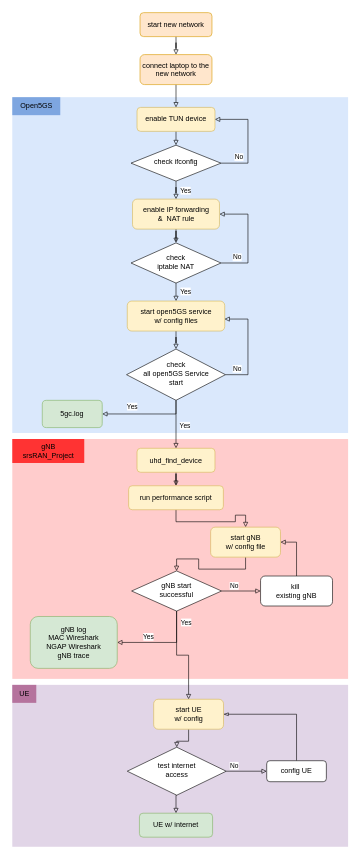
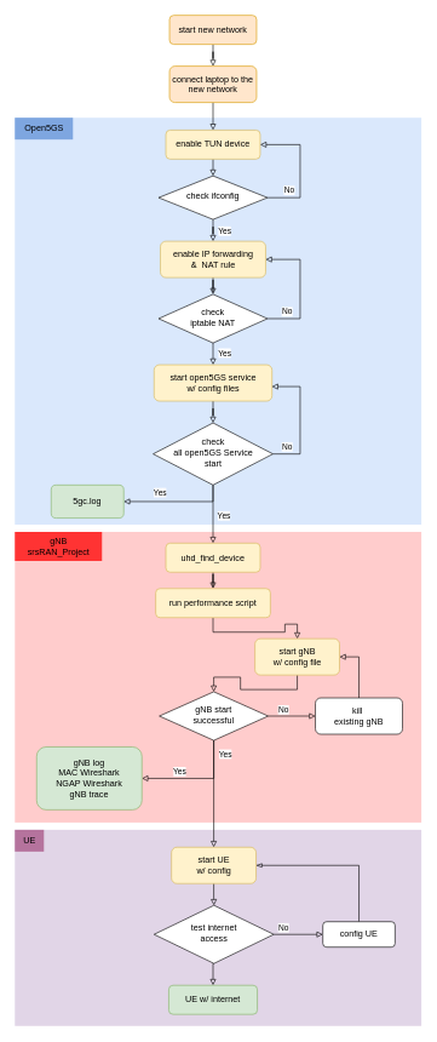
  <mxCell id="0" />
  <mxCell id="1" parent="0" />
  <mxCell id="2" value="" style="group" vertex="1" connectable="0" parent="1"><mxGeometry y="20" width="560" height="1391" as="geometry" x="20" /></mxCell>
  <mxCell id="3" value="" style="rounded=0;whiteSpace=wrap;html=1;fillColor=#e1d5e7;strokeColor=none;fillStyle=solid;" vertex="1" parent="2"><mxGeometry y="1121" width="560" height="270" as="geometry" /></mxCell>
  <mxCell id="4" value="" style="rounded=0;whiteSpace=wrap;html=1;fillColor=#FFCCCC;strokeColor=none;fillStyle=solid;" vertex="1" parent="2"><mxGeometry y="711" width="560" height="400" as="geometry" /></mxCell>
  <mxCell id="5" value="" style="rounded=0;whiteSpace=wrap;html=1;fillColor=#dae8fc;strokeColor=none;fillStyle=solid;" vertex="1" parent="2"><mxGeometry y="141" width="560" height="560" as="geometry" /></mxCell>
  <mxCell id="6" style="edgeStyle=orthogonalEdgeStyle;rounded=0;orthogonalLoop=1;jettySize=auto;html=1;exitX=0.5;exitY=1;exitDx=0;exitDy=0;endArrow=block;endFill=0;" edge="1" parent="2" source="7" target="9"><mxGeometry relative="1" as="geometry" /></mxCell>
  <mxCell id="7" value="start new network" style="rounded=1;whiteSpace=wrap;html=1;fontSize=12;glass=0;strokeWidth=1;shadow=0;fillColor=#ffe6cc;strokeColor=#d79b00;" parent="2" vertex="1"><mxGeometry x="213" width="120" height="40" as="geometry" /></mxCell>
  <mxCell id="8" style="edgeStyle=orthogonalEdgeStyle;rounded=0;orthogonalLoop=1;jettySize=auto;html=1;exitX=0.5;exitY=1;exitDx=0;exitDy=0;entryX=0.5;entryY=0;entryDx=0;entryDy=0;endArrow=block;endFill=0;" edge="1" parent="2" source="9" target="11"><mxGeometry relative="1" as="geometry" /></mxCell>
  <mxCell id="9" value="connect laptop to the new network" style="rounded=1;whiteSpace=wrap;html=1;fontSize=12;glass=0;strokeWidth=1;shadow=0;fillColor=#ffe6cc;strokeColor=#d79b00;" vertex="1" parent="2"><mxGeometry x="213" y="70" width="120" height="50" as="geometry" /></mxCell>
  <mxCell id="10" style="edgeStyle=orthogonalEdgeStyle;rounded=0;orthogonalLoop=1;jettySize=auto;html=1;exitX=0.5;exitY=1;exitDx=0;exitDy=0;entryX=0.5;entryY=0;entryDx=0;entryDy=0;endArrow=block;endFill=0;" edge="1" parent="2" source="11" target="16"><mxGeometry relative="1" as="geometry" /></mxCell>
  <mxCell id="11" value="enable TUN device" style="rounded=1;whiteSpace=wrap;html=1;fontSize=12;glass=0;strokeWidth=1;shadow=0;fillColor=#fff2cc;strokeColor=#d6b656;" vertex="1" parent="2"><mxGeometry x="208" y="158" width="130" height="40" as="geometry" /></mxCell>
  <mxCell id="12" style="edgeStyle=orthogonalEdgeStyle;rounded=0;orthogonalLoop=1;jettySize=auto;html=1;exitX=0.5;exitY=1;exitDx=0;exitDy=0;endArrow=block;endFill=0;" edge="1" parent="2" source="16" target="18"><mxGeometry relative="1" as="geometry"><mxPoint x="273" y="311" as="targetPoint" /></mxGeometry></mxCell>
  <mxCell id="13" value="Yes" style="edgeLabel;html=1;align=center;verticalAlign=middle;resizable=0;points=[];" vertex="1" connectable="0" parent="12"><mxGeometry x="-0.241" y="-1" relative="1" as="geometry"><mxPoint x="16" y="-4" as="offset" /></mxGeometry></mxCell>
  <mxCell id="14" style="edgeStyle=orthogonalEdgeStyle;rounded=0;orthogonalLoop=1;jettySize=auto;html=1;exitX=1;exitY=0.5;exitDx=0;exitDy=0;entryX=1;entryY=0.5;entryDx=0;entryDy=0;endArrow=block;endFill=0;" edge="1" parent="2" source="16" target="11"><mxGeometry relative="1" as="geometry"><Array as="points"><mxPoint x="393" y="251" /><mxPoint x="393" y="178" /></Array></mxGeometry></mxCell>
  <mxCell id="15" value="No" style="edgeLabel;html=1;align=center;verticalAlign=middle;resizable=0;points=[];" vertex="1" connectable="0" parent="14"><mxGeometry x="-0.393" y="-2" relative="1" as="geometry"><mxPoint x="-18" y="-3" as="offset" /></mxGeometry></mxCell>
  <mxCell id="16" value="check ifconfig" style="rhombus;whiteSpace=wrap;html=1;shadow=0;fontFamily=Helvetica;fontSize=12;align=center;strokeWidth=1;spacing=6;spacingTop=-4;" vertex="1" parent="2"><mxGeometry x="198" y="221" width="150" height="60" as="geometry" /></mxCell>
  <mxCell id="17" style="edgeStyle=orthogonalEdgeStyle;rounded=0;orthogonalLoop=1;jettySize=auto;html=1;exitX=0.5;exitY=1;exitDx=0;exitDy=0;endArrow=block;endFill=0;" edge="1" parent="2" source="18" target="23"><mxGeometry relative="1" as="geometry" /></mxCell>
  <mxCell id="18" value="&lt;div&gt;enable IP forwarding&lt;/div&gt;&lt;div&gt;&amp;amp;&amp;nbsp; NAT rule&lt;br&gt;&lt;/div&gt;" style="rounded=1;whiteSpace=wrap;html=1;fontSize=12;glass=0;strokeWidth=1;shadow=0;fillColor=#fff2cc;strokeColor=#d6b656;" vertex="1" parent="2"><mxGeometry x="200.5" y="311" width="145" height="50" as="geometry" /></mxCell>
  <mxCell id="19" style="edgeStyle=orthogonalEdgeStyle;rounded=0;orthogonalLoop=1;jettySize=auto;html=1;exitX=0.5;exitY=1;exitDx=0;exitDy=0;endArrow=block;endFill=0;" edge="1" parent="2" source="23" target="25"><mxGeometry relative="1" as="geometry"><mxPoint x="273" y="474" as="targetPoint" /></mxGeometry></mxCell>
  <mxCell id="20" value="Yes" style="edgeLabel;html=1;align=center;verticalAlign=middle;resizable=0;points=[];" vertex="1" connectable="0" parent="19"><mxGeometry x="-0.241" y="-1" relative="1" as="geometry"><mxPoint x="16" y="2" as="offset" /></mxGeometry></mxCell>
  <mxCell id="21" style="edgeStyle=orthogonalEdgeStyle;rounded=0;orthogonalLoop=1;jettySize=auto;html=1;exitX=1;exitY=0.5;exitDx=0;exitDy=0;entryX=1;entryY=0.5;entryDx=0;entryDy=0;endArrow=block;endFill=0;" edge="1" parent="2" source="23" target="18"><mxGeometry relative="1" as="geometry"><Array as="points"><mxPoint x="393" y="418" /><mxPoint x="393" y="336" /></Array></mxGeometry></mxCell>
  <mxCell id="22" value="No" style="edgeLabel;html=1;align=center;verticalAlign=middle;resizable=0;points=[];" vertex="1" connectable="0" parent="21"><mxGeometry x="-0.683" y="3" relative="1" as="geometry"><mxPoint x="-2" y="-7" as="offset" /></mxGeometry></mxCell>
  <mxCell id="23" value="&lt;div&gt;check &lt;br&gt;&lt;/div&gt;&lt;div&gt;iptable NAT&lt;br&gt;&lt;/div&gt;" style="rhombus;whiteSpace=wrap;html=1;shadow=0;fontFamily=Helvetica;fontSize=12;align=center;strokeWidth=1;spacing=6;spacingTop=-4;" vertex="1" parent="2"><mxGeometry x="198" y="384" width="150" height="67" as="geometry" /></mxCell>
  <mxCell id="24" style="edgeStyle=orthogonalEdgeStyle;rounded=0;orthogonalLoop=1;jettySize=auto;html=1;exitX=0.5;exitY=1;exitDx=0;exitDy=0;endArrow=block;endFill=0;" edge="1" parent="2" source="25" target="31"><mxGeometry relative="1" as="geometry" /></mxCell>
  <mxCell id="25" value="&lt;div&gt;start open5GS service&lt;/div&gt;&lt;div&gt;w/ config files&lt;br&gt;&lt;/div&gt;" style="rounded=1;whiteSpace=wrap;html=1;fontSize=12;glass=0;strokeWidth=1;shadow=0;fillColor=#fff2cc;strokeColor=#d6b656;" vertex="1" parent="2"><mxGeometry x="191.75" y="481" width="162.5" height="50" as="geometry" /></mxCell>
  <mxCell id="26" style="edgeStyle=orthogonalEdgeStyle;rounded=0;orthogonalLoop=1;jettySize=auto;html=1;exitX=1;exitY=0.5;exitDx=0;exitDy=0;endArrow=block;endFill=0;" edge="1" parent="2" source="31"><mxGeometry relative="1" as="geometry"><mxPoint x="354" y="511" as="targetPoint" /><Array as="points"><mxPoint x="393" y="604" /><mxPoint x="393" y="511" /></Array></mxGeometry></mxCell>
  <mxCell id="27" style="edgeStyle=orthogonalEdgeStyle;rounded=0;orthogonalLoop=1;jettySize=auto;html=1;exitX=0.5;exitY=1;exitDx=0;exitDy=0;entryX=0.5;entryY=0;entryDx=0;entryDy=0;endArrow=block;endFill=0;" edge="1" parent="2" source="31" target="34"><mxGeometry relative="1" as="geometry"><mxPoint x="273" y="700.5" as="targetPoint" /></mxGeometry></mxCell>
  <mxCell id="28" value="Yes" style="edgeLabel;html=1;align=center;verticalAlign=middle;resizable=0;points=[];" vertex="1" connectable="0" parent="27"><mxGeometry x="0.188" relative="1" as="geometry"><mxPoint x="14" y="-6" as="offset" /></mxGeometry></mxCell>
  <mxCell id="29" style="edgeStyle=orthogonalEdgeStyle;rounded=0;orthogonalLoop=1;jettySize=auto;html=1;exitX=0.5;exitY=1;exitDx=0;exitDy=0;entryX=1;entryY=0.5;entryDx=0;entryDy=0;endArrow=block;endFill=0;" edge="1" parent="2" source="31" target="48"><mxGeometry relative="1" as="geometry"><Array as="points"><mxPoint x="273" y="669" /></Array></mxGeometry></mxCell>
  <mxCell id="30" value="Yes" style="edgeLabel;html=1;align=center;verticalAlign=middle;resizable=0;points=[];" vertex="1" connectable="0" parent="29"><mxGeometry x="-0.12" y="-2" relative="1" as="geometry"><mxPoint x="-32" y="-11" as="offset" /></mxGeometry></mxCell>
  <mxCell id="31" value="&lt;div&gt;check&lt;/div&gt;&lt;div&gt;all open5GS Service &lt;br&gt;&lt;/div&gt;&lt;div&gt;start&lt;br&gt;&lt;/div&gt;" style="rhombus;whiteSpace=wrap;html=1;shadow=0;fontFamily=Helvetica;fontSize=12;align=center;strokeWidth=1;spacing=6;spacingTop=-4;" vertex="1" parent="2"><mxGeometry x="190.5" y="561" width="165" height="85.5" as="geometry" /></mxCell>
  <mxCell id="32" value="No" style="edgeLabel;html=1;align=center;verticalAlign=middle;resizable=0;points=[];" vertex="1" connectable="0" parent="2"><mxGeometry x="374.167" y="593.0" as="geometry" /></mxCell>
  <mxCell id="33" style="edgeStyle=orthogonalEdgeStyle;rounded=0;orthogonalLoop=1;jettySize=auto;html=1;exitX=0.5;exitY=1;exitDx=0;exitDy=0;endArrow=block;endFill=0;" edge="1" parent="2" source="34" target="36"><mxGeometry relative="1" as="geometry"><mxPoint x="273" y="789.5" as="targetPoint" /></mxGeometry></mxCell>
  <mxCell id="34" value="uhd_find_device" style="rounded=1;whiteSpace=wrap;html=1;fontSize=12;glass=0;strokeWidth=1;shadow=0;fillColor=#fff2cc;strokeColor=#d6b656;" vertex="1" parent="2"><mxGeometry x="208" y="726.5" width="130" height="40" as="geometry" /></mxCell>
  <mxCell id="35" style="edgeStyle=orthogonalEdgeStyle;rounded=0;orthogonalLoop=1;jettySize=auto;html=1;exitX=0.5;exitY=1;exitDx=0;exitDy=0;endArrow=block;endFill=0;" edge="1" parent="2" source="36" target="38"><mxGeometry relative="1" as="geometry" /></mxCell>
  <mxCell id="36" value="run performance script" style="rounded=1;whiteSpace=wrap;html=1;fontSize=12;glass=0;strokeWidth=1;shadow=0;fillColor=#fff2cc;strokeColor=#d6b656;" vertex="1" parent="2"><mxGeometry x="194" y="789" width="158" height="40" as="geometry" /></mxCell>
  <mxCell id="37" style="edgeStyle=orthogonalEdgeStyle;rounded=0;orthogonalLoop=1;jettySize=auto;html=1;exitX=0.5;exitY=1;exitDx=0;exitDy=0;endArrow=block;endFill=0;" edge="1" parent="2" source="38" target="45"><mxGeometry relative="1" as="geometry" /></mxCell>
  <mxCell id="38" value="&lt;div&gt;start gNB&lt;/div&gt;&lt;div&gt;w/ config file&lt;br&gt;&lt;/div&gt;" style="rounded=1;whiteSpace=wrap;html=1;fontSize=12;glass=0;strokeWidth=1;shadow=0;fillColor=#fff2cc;strokeColor=#d6b656;" vertex="1" parent="2"><mxGeometry x="330.75" y="858" width="116.5" height="50" as="geometry" /></mxCell>
  <mxCell id="39" style="edgeStyle=orthogonalEdgeStyle;rounded=0;orthogonalLoop=1;jettySize=auto;html=1;exitX=0.5;exitY=1;exitDx=0;exitDy=0;endArrow=block;endFill=0;entryX=0.5;entryY=0;entryDx=0;entryDy=0;" edge="1" parent="2" source="45" target="51"><mxGeometry relative="1" as="geometry"><mxPoint x="273.053" y="1107" as="targetPoint" /></mxGeometry></mxCell>
  <mxCell id="40" style="edgeStyle=orthogonalEdgeStyle;rounded=0;orthogonalLoop=1;jettySize=auto;html=1;exitX=1;exitY=0.5;exitDx=0;exitDy=0;endArrow=block;endFill=0;" edge="1" parent="2" source="45" target="47"><mxGeometry relative="1" as="geometry" /></mxCell>
  <mxCell id="41" value="No" style="edgeLabel;html=1;align=center;verticalAlign=middle;resizable=0;points=[];" vertex="1" connectable="0" parent="40"><mxGeometry x="-0.031" y="-4" relative="1" as="geometry"><mxPoint x="-11" y="-13" as="offset" /></mxGeometry></mxCell>
  <mxCell id="42" style="edgeStyle=orthogonalEdgeStyle;rounded=0;orthogonalLoop=1;jettySize=auto;html=1;exitX=0.5;exitY=1;exitDx=0;exitDy=0;entryX=1;entryY=0.5;entryDx=0;entryDy=0;endArrow=block;endFill=0;" edge="1" parent="2" source="45" target="49"><mxGeometry relative="1" as="geometry" /></mxCell>
  <mxCell id="43" value="Yes" style="edgeLabel;html=1;align=center;verticalAlign=middle;resizable=0;points=[];" vertex="1" connectable="0" parent="42"><mxGeometry x="-0.557" y="1" relative="1" as="geometry"><mxPoint x="14" y="-16" as="offset" /></mxGeometry></mxCell>
  <mxCell id="44" value="Yes" style="edgeLabel;html=1;align=center;verticalAlign=middle;resizable=0;points=[];" vertex="1" connectable="0" parent="42"><mxGeometry x="0.112" y="3" relative="1" as="geometry"><mxPoint x="-16" y="-13" as="offset" /></mxGeometry></mxCell>
  <mxCell id="45" value="&lt;div&gt;gNB start&lt;/div&gt;&lt;div&gt;successful&lt;br&gt;&lt;/div&gt;" style="rhombus;whiteSpace=wrap;html=1;shadow=0;fontFamily=Helvetica;fontSize=12;align=center;strokeWidth=1;spacing=6;spacingTop=-4;" vertex="1" parent="2"><mxGeometry x="199" y="931" width="150" height="67" as="geometry" /></mxCell>
  <mxCell id="46" style="edgeStyle=orthogonalEdgeStyle;rounded=0;orthogonalLoop=1;jettySize=auto;html=1;exitX=0.5;exitY=0;exitDx=0;exitDy=0;entryX=1;entryY=0.5;entryDx=0;entryDy=0;endArrow=block;endFill=0;" edge="1" parent="2" source="47" target="38"><mxGeometry relative="1" as="geometry" /></mxCell>
  <mxCell id="47" value="&lt;div&gt;kill&amp;nbsp;&lt;/div&gt;&lt;div&gt;existing gNB&lt;/div&gt;" style="rounded=1;whiteSpace=wrap;html=1;" vertex="1" parent="2"><mxGeometry x="414" y="939.5" width="120" height="50" as="geometry" /></mxCell>
  <mxCell id="48" value="5gc.log" style="rounded=1;whiteSpace=wrap;html=1;fillColor=#d5e8d4;strokeColor=#82b366;" vertex="1" parent="2"><mxGeometry x="50" y="646.5" width="100" height="45.5" as="geometry" /></mxCell>
  <mxCell id="49" value="&lt;div&gt;gNB log&lt;/div&gt;&lt;div&gt;MAC Wireshark&lt;/div&gt;&lt;div&gt;NGAP Wireshark&lt;/div&gt;&lt;div&gt;gNB trace&lt;br&gt;&lt;/div&gt;" style="rounded=1;whiteSpace=wrap;html=1;fillColor=#d5e8d4;strokeColor=#82b366;" vertex="1" parent="2"><mxGeometry x="30" y="1007" width="145" height="86.5" as="geometry" /></mxCell>
  <mxCell id="50" style="edgeStyle=orthogonalEdgeStyle;rounded=0;orthogonalLoop=1;jettySize=auto;html=1;exitX=0.5;exitY=1;exitDx=0;exitDy=0;endArrow=block;endFill=0;" edge="1" parent="2" source="51" target="55"><mxGeometry relative="1" as="geometry" /></mxCell>
- <mxCell id="51" value="&lt;div&gt;start UE&lt;/div&gt;&lt;div&gt;w/ config&lt;br&gt;&lt;/div&gt;" style="rounded=1;whiteSpace=wrap;html=1;fontSize=12;glass=0;strokeWidth=1;shadow=0;fillColor=#fff2cc;strokeColor=#d6b656;" vertex="1" parent="2"><mxGeometry x="235.75" y="1145" width="116.5" height="50" as="geometry" /></mxCell>
+ <mxCell id="51" value="&lt;div&gt;start UE&lt;/div&gt;&lt;div&gt;w/ config&lt;br&gt;&lt;/div&gt;" style="rounded=1;whiteSpace=wrap;html=1;fontSize=12;glass=0;strokeWidth=1;shadow=0;fillColor=#fff2cc;strokeColor=#d6b656;" vertex="1" parent="2"><mxGeometry x="215.75" y="1145" width="116.5" height="50" as="geometry" /></mxCell>
  <mxCell id="52" style="edgeStyle=orthogonalEdgeStyle;rounded=0;orthogonalLoop=1;jettySize=auto;html=1;exitX=1;exitY=0.5;exitDx=0;exitDy=0;entryX=0;entryY=0.5;entryDx=0;entryDy=0;endArrow=block;endFill=0;" edge="1" parent="2" source="55" target="57"><mxGeometry relative="1" as="geometry" /></mxCell>
  <mxCell id="53" value="No" style="edgeLabel;html=1;align=center;verticalAlign=middle;resizable=0;points=[];" vertex="1" connectable="0" parent="52"><mxGeometry x="0.282" y="2" relative="1" as="geometry"><mxPoint x="-30" y="-8" as="offset" /></mxGeometry></mxCell>
  <mxCell id="54" style="edgeStyle=orthogonalEdgeStyle;rounded=0;orthogonalLoop=1;jettySize=auto;html=1;exitX=0.5;exitY=1;exitDx=0;exitDy=0;entryX=0.5;entryY=0;entryDx=0;entryDy=0;endArrow=block;endFill=0;" edge="1" parent="2" source="55" target="58"><mxGeometry relative="1" as="geometry" /></mxCell>
  <mxCell id="55" value="&lt;div&gt;test internet&lt;/div&gt;&lt;div&gt;access&lt;br&gt;&lt;/div&gt;" style="rhombus;whiteSpace=wrap;html=1;shadow=0;fontFamily=Helvetica;fontSize=12;align=center;strokeWidth=1;spacing=6;spacingTop=-4;" vertex="1" parent="2"><mxGeometry x="191.75" y="1225" width="165" height="80" as="geometry" /></mxCell>
  <mxCell id="56" style="edgeStyle=orthogonalEdgeStyle;rounded=0;orthogonalLoop=1;jettySize=auto;html=1;exitX=0.5;exitY=0;exitDx=0;exitDy=0;entryX=1;entryY=0.5;entryDx=0;entryDy=0;endArrow=blockThin;endFill=0;" edge="1" parent="2" source="57" target="51"><mxGeometry relative="1" as="geometry" /></mxCell>
  <mxCell id="57" value="config UE" style="rounded=1;whiteSpace=wrap;html=1;" vertex="1" parent="2"><mxGeometry x="424.25" y="1247.5" width="99.5" height="35" as="geometry" /></mxCell>
  <mxCell id="58" value="UE w/ internet" style="rounded=1;whiteSpace=wrap;html=1;fillColor=#d5e8d4;strokeColor=#82b366;" vertex="1" parent="2"><mxGeometry x="212" y="1335" width="122" height="40" as="geometry" /></mxCell>
  <mxCell id="59" value="Open5GS" style="text;html=1;align=center;verticalAlign=middle;resizable=0;points=[];autosize=1;strokeColor=none;fillColor=#7EA6E0;" vertex="1" parent="2"><mxGeometry y="141" width="80" height="30" as="geometry" /></mxCell>
  <mxCell id="60" value="&lt;div&gt;gNB&lt;/div&gt;&lt;div&gt;srsRAN_Project&lt;br&gt;&lt;/div&gt;" style="text;html=1;align=center;verticalAlign=middle;resizable=0;points=[];autosize=1;strokeColor=none;fillColor=#FF3333;" vertex="1" parent="2"><mxGeometry y="711" width="120" height="40" as="geometry" /></mxCell>
  <mxCell id="61" value="UE" style="text;html=1;align=center;verticalAlign=middle;resizable=0;points=[];autosize=1;strokeColor=none;fillColor=#B5739D;" vertex="1" parent="2"><mxGeometry y="1121" width="40" height="30" as="geometry" /></mxCell>
